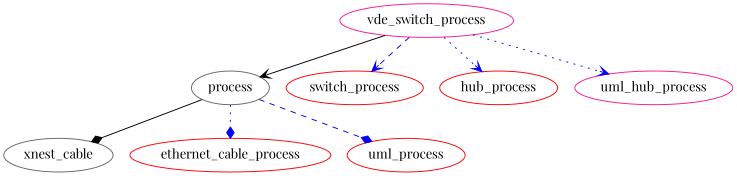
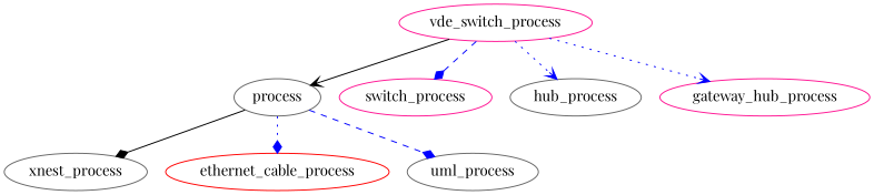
  digraph {
    fontname="Playfair Display"
    node [color=gray40 fontname="Playfair Display"]
    edge [arrowhead=vee color=blue fontname="Playfair Display" style=dotted]
    process
-   xnest_process [label=xnest_cable]
+   xnest_process
    ethernet_cable_process [color=red]
-   uml_process [color=red]
+   uml_process
    vde_switch_process [color=deeppink]
-   switch_process [color=red]
-   hub_process [color=red]
-   gateway_hub_process [color=deeppink label=uml_hub_process]
+   switch_process [color=deeppink]
+   hub_process
+   gateway_hub_process [color=deeppink]
    process -> xnest_process [arrowhead=diamond color=black style=solid]
    process -> ethernet_cable_process [arrowhead=diamond]
    process -> uml_process [arrowhead=diamond style=dashed]
    vde_switch_process -> process [color=black style=solid]
-   vde_switch_process -> switch_process [style=dashed]
+   vde_switch_process -> switch_process [arrowhead=diamond style=dashed]
    vde_switch_process -> hub_process
    vde_switch_process -> gateway_hub_process
  }
